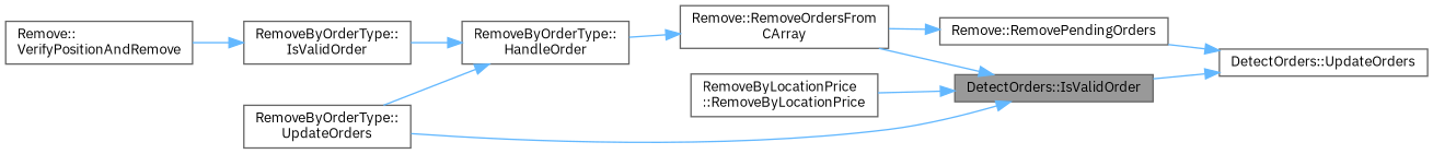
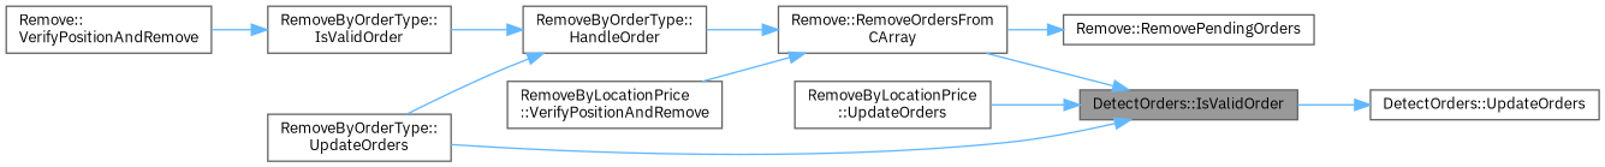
  digraph {
    fontname="IBM Plex Sans"
    rankdir=RL
    node [color=grey40 fillcolor=white fontname="IBM Plex Sans" fontsize=10 shape=box style=filled]
    edge [color=steelblue1 dir=back fontname="IBM Plex Sans" fontsize=10 labelfontname=Helvetica labelfontsize=10 style=solid]
    n1 [color=gray40 fillcolor=grey60 fontcolor=black height=0.2 label="DetectOrders::IsValidOrder" width=0.4]
    n2 [height=0.2 label="Remove::RemoveOrdersFrom\lCArray" width=0.4]
-   n3 [height=0.2 label="RemoveByLocationPrice\l::RemoveByLocationPrice" width=0.4]
+   n3 [height=0.2 label="RemoveByLocationPrice\l::UpdateOrders" width=0.4]
    n4 [height=0.2 label="RemoveByOrderType::\lUpdateOrders" width=0.4]
    n5 [height=0.2 label="RemoveByOrderType::\lHandleOrder" width=0.4]
+   n6 [height=0.2 label="RemoveByLocationPrice\l::VerifyPositionAndRemove" width=0.4]
    n7 [height=0.2 label="DetectOrders::UpdateOrders" width=0.4]
    n8 [height=0.2 label="Remove::RemovePendingOrders" width=0.4]
    n9 [height=0.2 label="RemoveByOrderType::\lIsValidOrder" width=0.4]
    n10 [height=0.2 label="Remove::\lVerifyPositionAndRemove" width=0.4]
    n1 -> n2
    n1 -> n3
    n1 -> n4
    n2 -> n5
+   n2 -> n6
    n5 -> n4
    n5 -> n9
    n7 -> n1
-   n7 -> n8
    n8 -> n2
    n9 -> n10
  }
